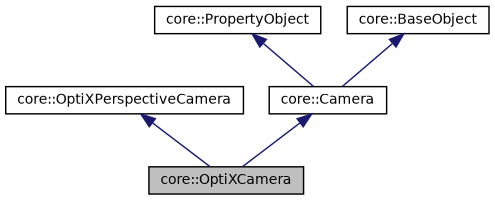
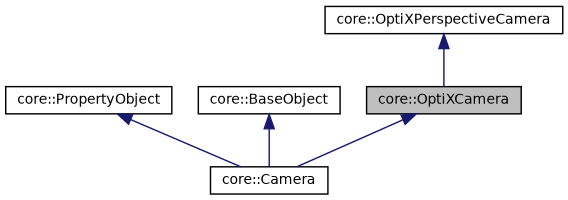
  digraph {
    node [color=black fillcolor=white fontname=Helvetica fontsize=10 shape=record style=filled]
    edge [color=midnightblue dir=back fontname=Helvetica fontsize=10 labelfontname=Helvetica labelfontsize=10 style=solid]
    n1 [fillcolor=grey75 fontcolor=black height=0.2 label="core::OptiXCamera" width=0.4]
    n2 [height=0.2 label="core::OptiXPerspectiveCamera" width=0.4]
    n3 [height=0.2 label="core::Camera" width=0.4]
    n4 [height=0.2 label="core::PropertyObject" width=0.4]
    n5 [height=0.2 label="core::BaseObject" width=0.4]
    n2 -> n1
-   n3 -> n1
+   n1 -> n3
    n4 -> n3
    n5 -> n3
  }
